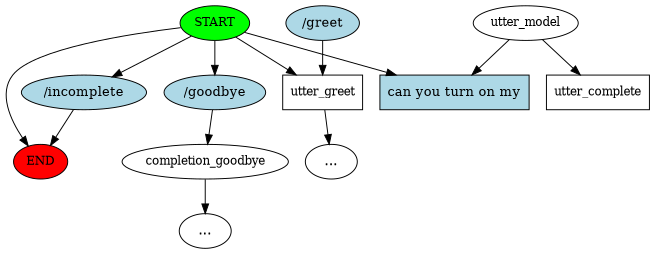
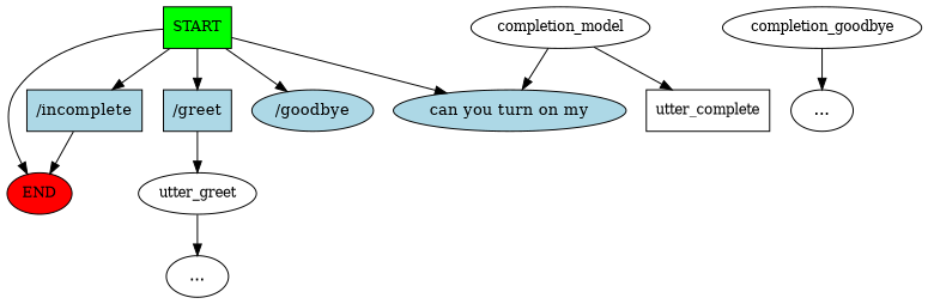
  digraph {
-   n1 [fillcolor=green fontsize=12 label=START style=filled]
+   n1 [fillcolor=green fontsize=12 label=START style=filled shape=box]
    n2 [fillcolor=red fontsize=12 label=END style=filled]
-   n3 [fillcolor=lightblue label="\/greet" shape=ellipse style=filled]
-   n4 [fillcolor=lightblue label="\/incomplete" shape=ellipse style=filled]
+   n3 [fillcolor=lightblue label="\/greet" shape=rect style=filled]
+   n4 [fillcolor=lightblue label="\/incomplete" shape=rect style=filled]
    n5 [fillcolor=lightblue label="\/goodbye" shape=ellipse style=filled]
-   n6 [fillcolor=lightblue label="can\ you\ turn\ on\ my" shape=rect style=filled]
-   n7 [fontsize=12 label=utter_greet shape=box]
+   n6 [fillcolor=lightblue label="can\ you\ turn\ on\ my" shape=ellipse style=filled]
+   n7 [fontsize=12 label=utter_greet]
    n8 [fontsize=12 label=completion_goodbye]
    n9 [label="..."]
    n10 [label="..."]
-   n11 [fontsize=12 label=utter_model]
+   n11 [fontsize=12 label=completion_model]
    n12 [fontsize=12 label=utter_complete shape=box]
    n1 -> n2
-   n1 -> n7
+   n1 -> n3
    n1 -> n4
    n1 -> n5
    n1 -> n6
    n3 -> n7
    n4 -> n2
-   n5 -> n8
    n7 -> n9
    n8 -> n10
    n11 -> n6
    n11 -> n12
  }
